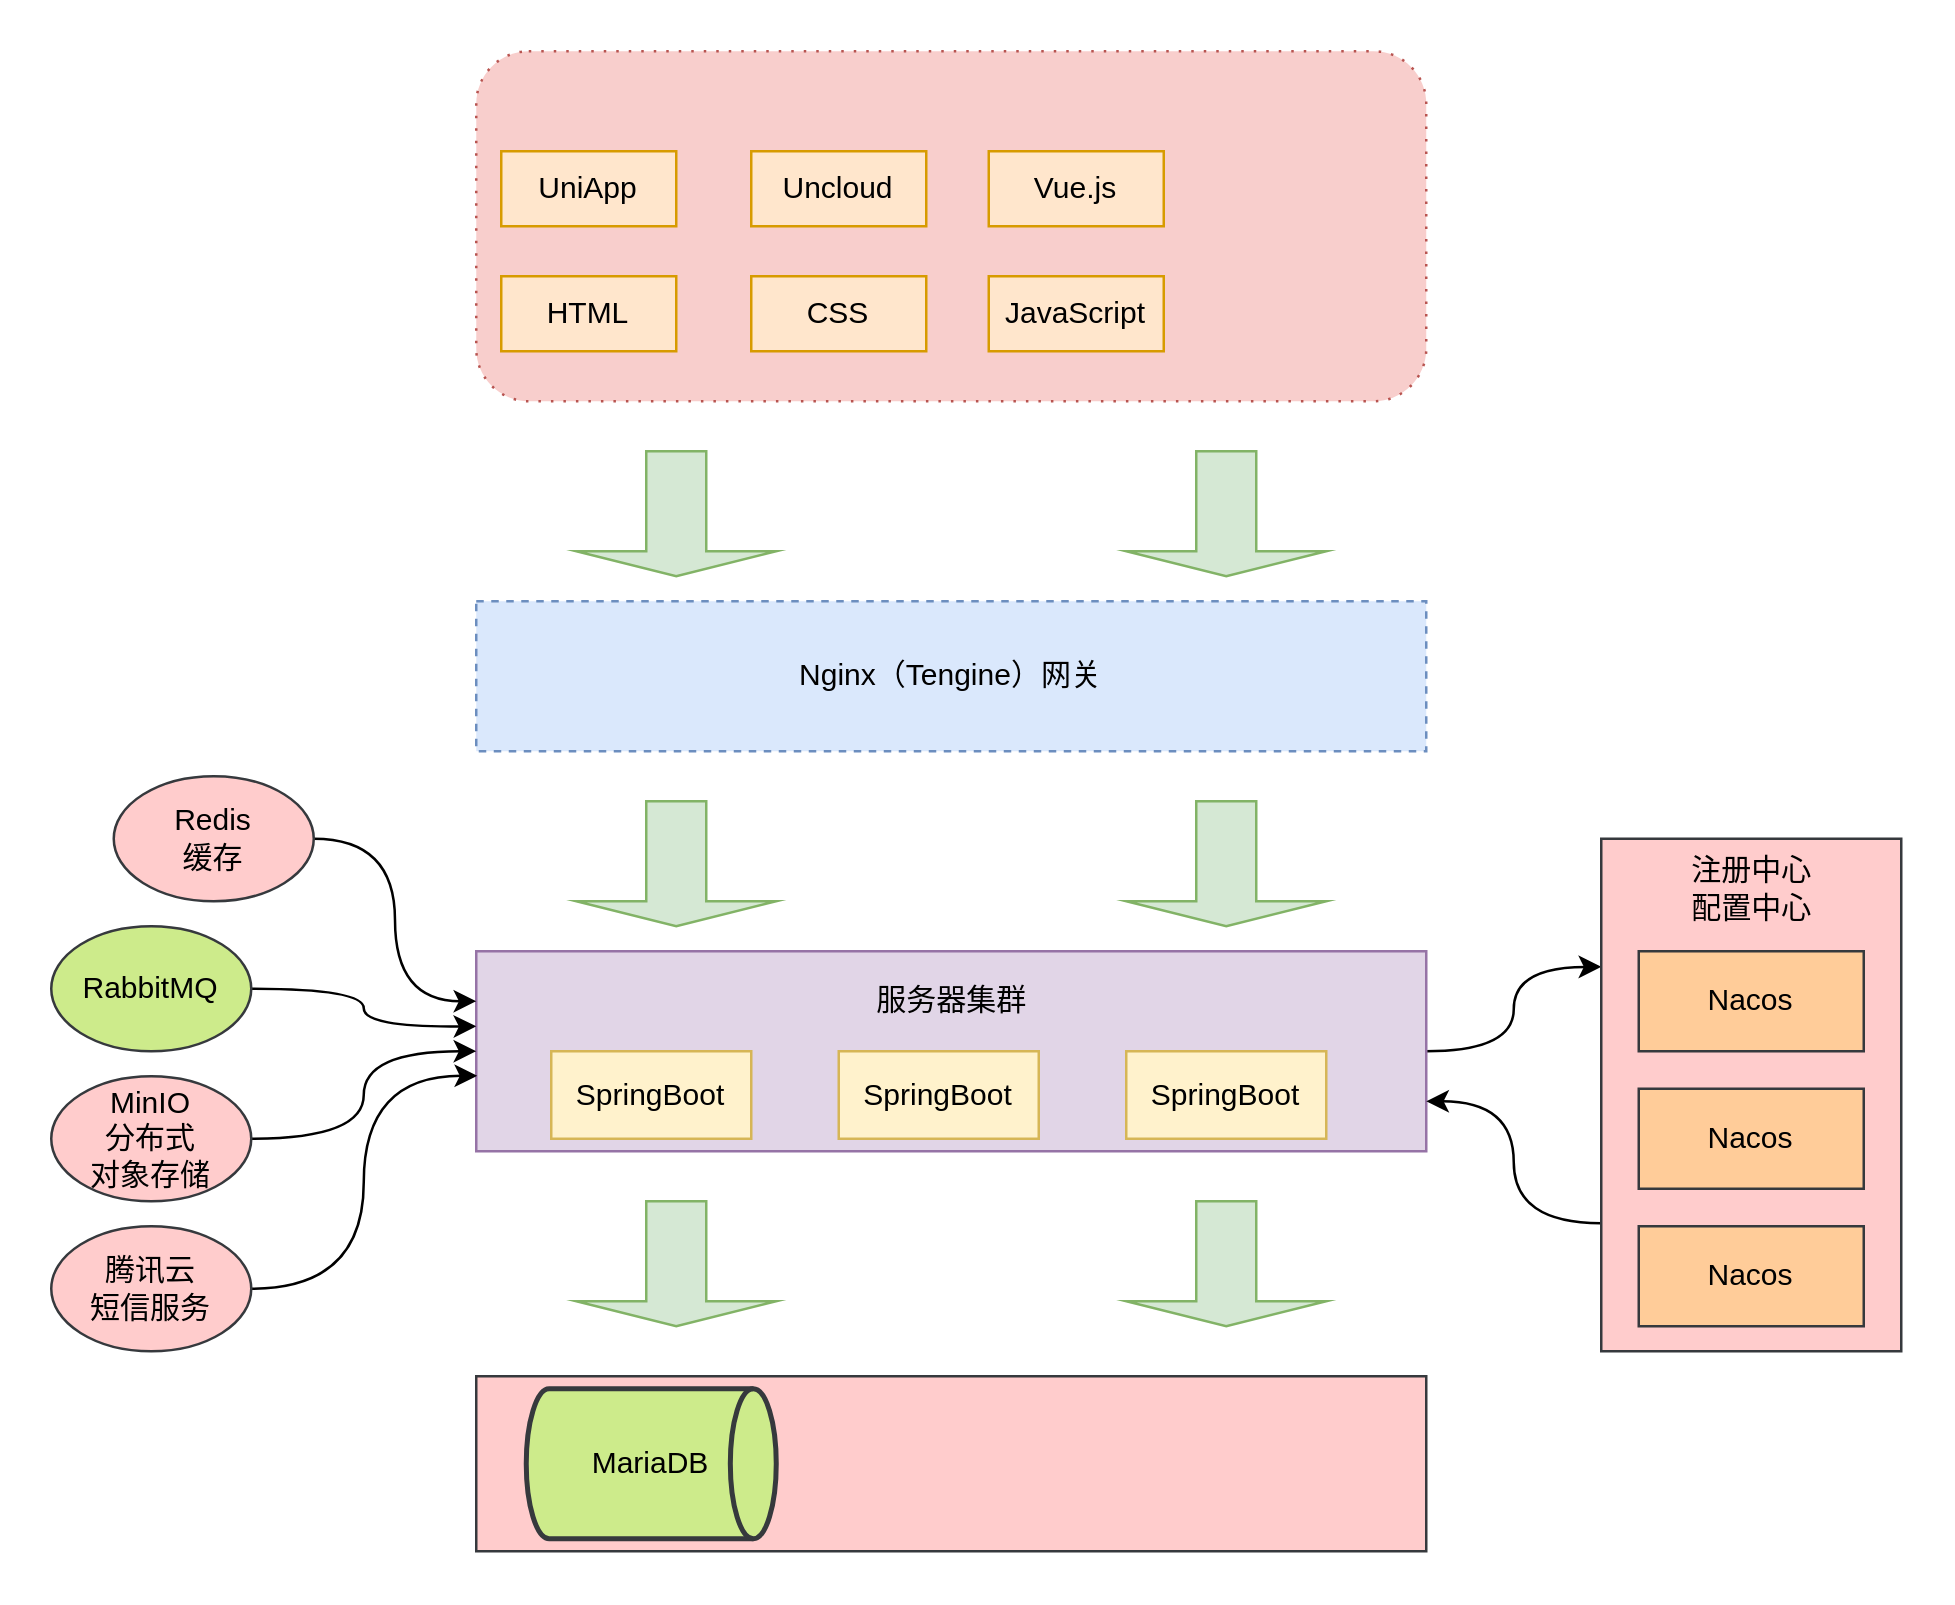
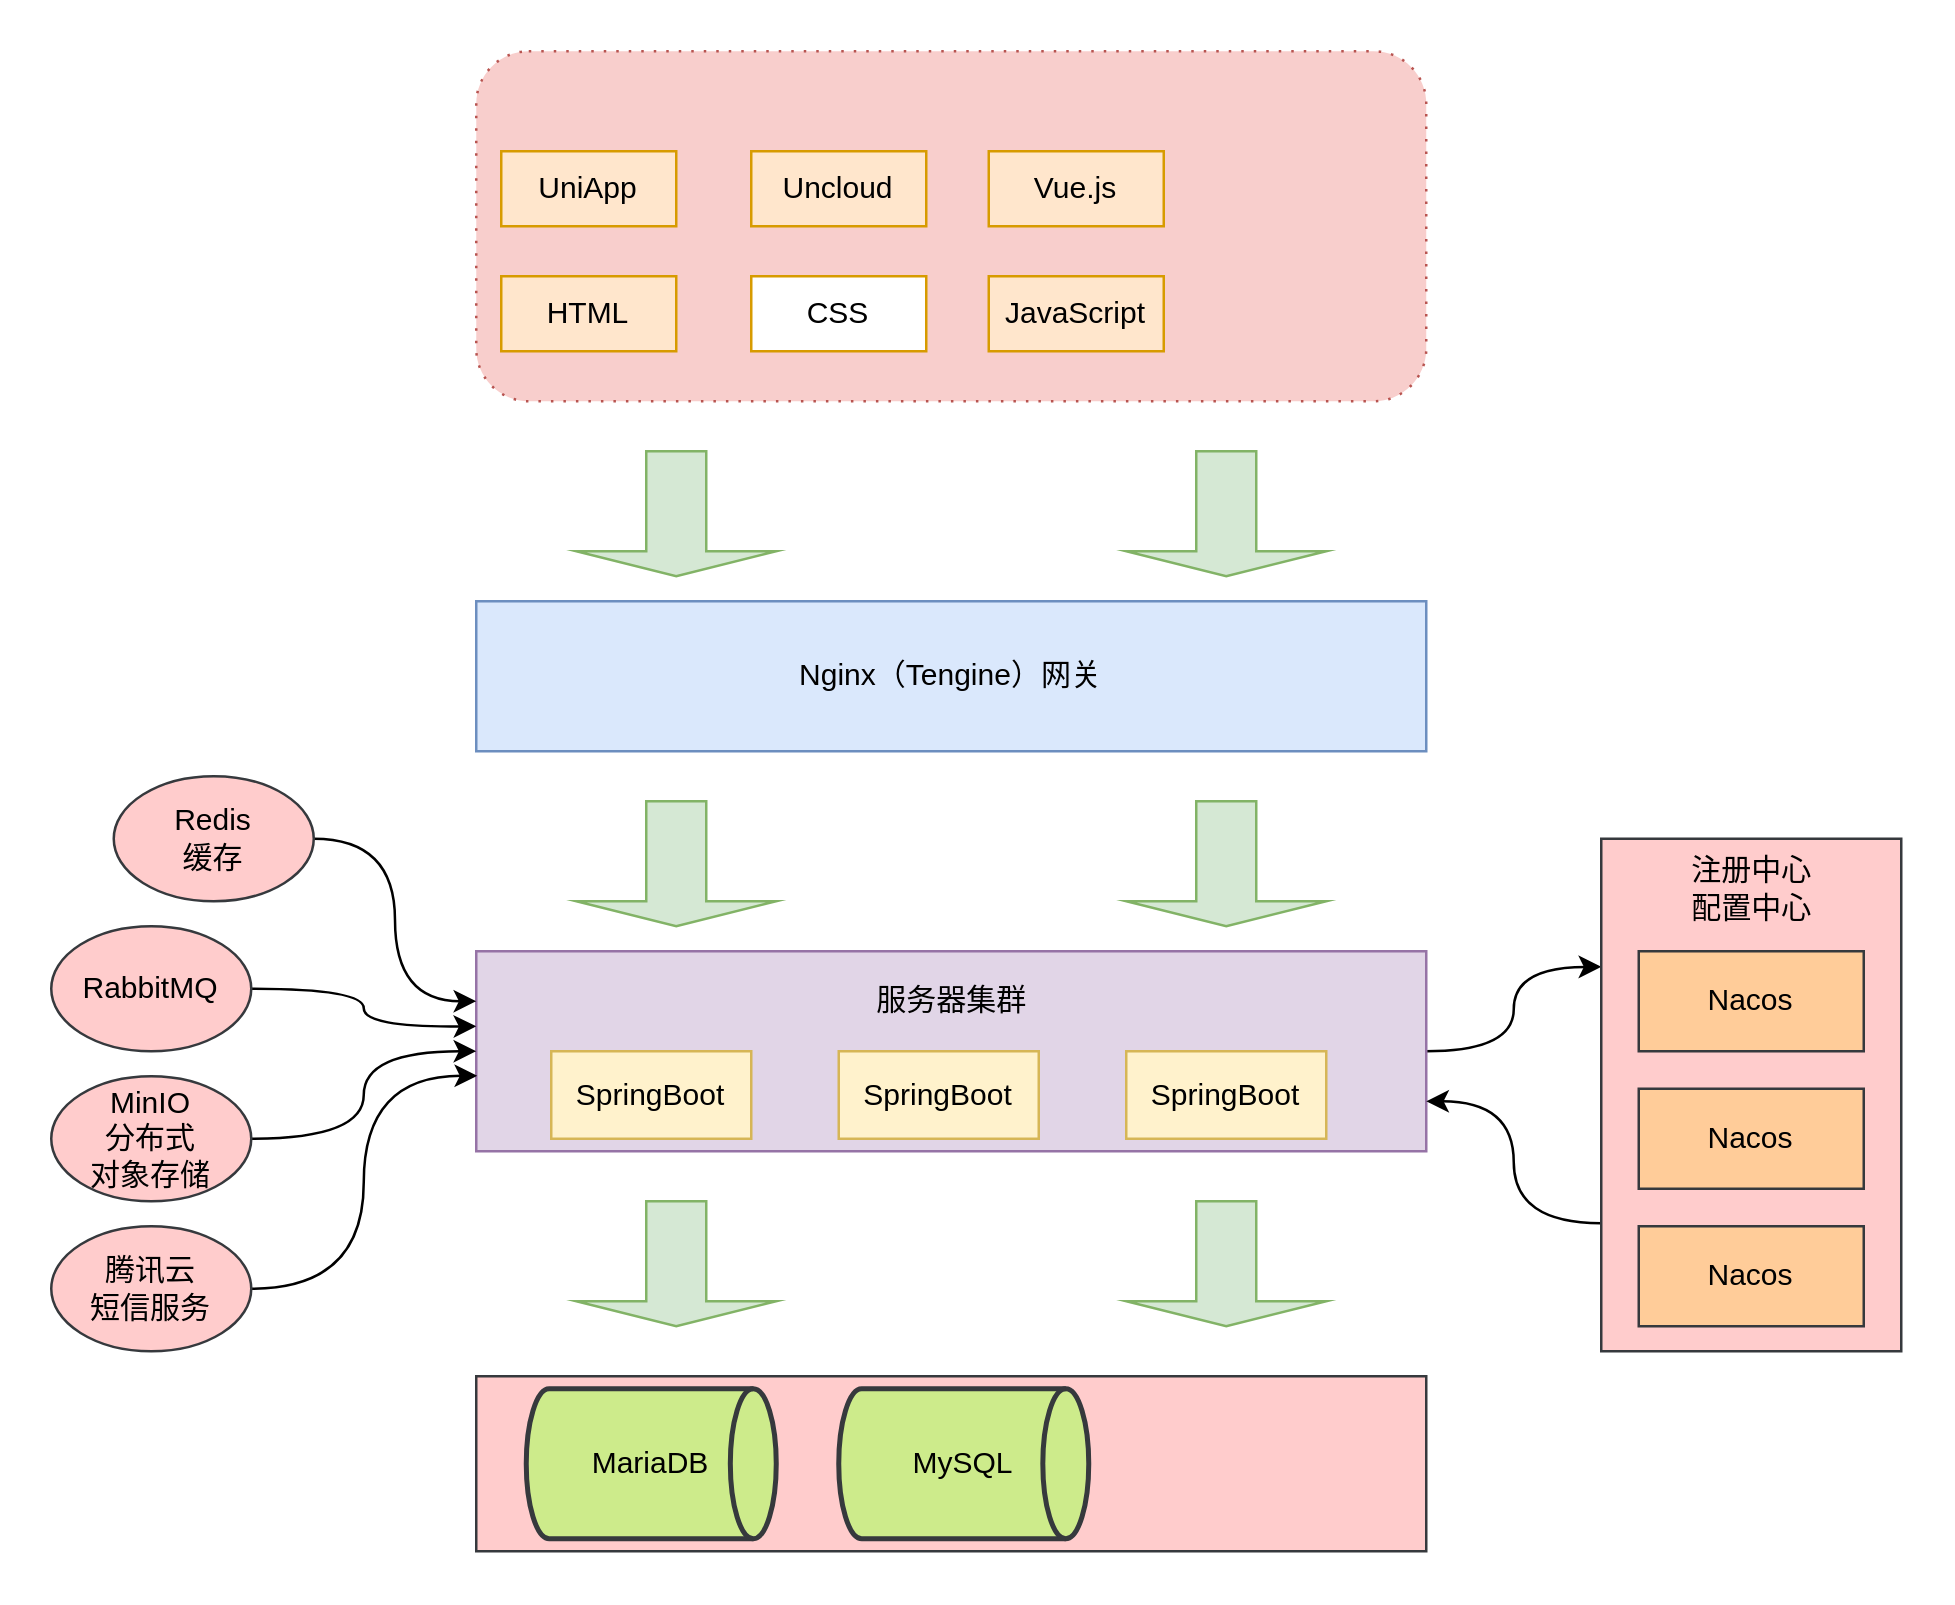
  <mxCell id="0" />
  <mxCell id="1" parent="0" />
  <mxCell id="2" value="" style="shape=ext;rounded=1;html=1;whiteSpace=wrap;dashed=1;dashPattern=1 4;fillColor=#f8cecc;strokeColor=#b85450;" vertex="1" parent="1"><mxGeometry x="190" y="20" width="380" height="140" as="geometry" /></mxCell>
  <mxCell id="3" value="UniApp" style="rounded=0;whiteSpace=wrap;html=1;fillColor=#ffe6cc;strokeColor=#d79b00;" vertex="1" parent="1"><mxGeometry x="200" y="60" width="70" height="30" as="geometry" /></mxCell>
- <mxCell id="4" value="CSS" style="rounded=0;whiteSpace=wrap;html=1;fillColor=#ffe6cc;strokeColor=#d79b00;" vertex="1" parent="1"><mxGeometry x="300" y="110" width="70" height="30" as="geometry" /></mxCell>
+ <mxCell id="4" value="CSS" style="rounded=0;whiteSpace=wrap;html=1;fillColor=#ffffff;strokeColor=#d79b00;" vertex="1" parent="1"><mxGeometry x="300" y="110" width="70" height="30" as="geometry" /></mxCell>
  <mxCell id="5" value="JavaScript" style="rounded=0;whiteSpace=wrap;html=1;fillColor=#ffe6cc;strokeColor=#d79b00;" vertex="1" parent="1"><mxGeometry x="395" y="110" width="70" height="30" as="geometry" /></mxCell>
  <mxCell id="6" value="HTML" style="rounded=0;whiteSpace=wrap;html=1;fillColor=#ffe6cc;strokeColor=#d79b00;" vertex="1" parent="1"><mxGeometry x="200" y="110" width="70" height="30" as="geometry" /></mxCell>
  <mxCell id="7" value="Vue.js" style="rounded=0;whiteSpace=wrap;html=1;fillColor=#ffe6cc;strokeColor=#d79b00;" vertex="1" parent="1"><mxGeometry x="395" y="60" width="70" height="30" as="geometry" /></mxCell>
  <mxCell id="8" value="Uncloud" style="rounded=0;whiteSpace=wrap;html=1;fillColor=#ffe6cc;strokeColor=#d79b00;" vertex="1" parent="1"><mxGeometry x="300" y="60" width="70" height="30" as="geometry" /></mxCell>
  <mxCell id="9" value="" style="shape=singleArrow;direction=south;whiteSpace=wrap;html=1;fillColor=#d5e8d4;strokeColor=#82b366;" vertex="1" parent="1"><mxGeometry x="230" y="180" width="80" height="50" as="geometry" /></mxCell>
  <mxCell id="10" value="" style="shape=singleArrow;direction=south;whiteSpace=wrap;html=1;fillColor=#d5e8d4;strokeColor=#82b366;" vertex="1" parent="1"><mxGeometry x="450" y="180" width="80" height="50" as="geometry" /></mxCell>
- <mxCell id="11" value="Nginx（Tengine）网关" style="rounded=0;whiteSpace=wrap;html=1;fillColor=#dae8fc;strokeColor=#6c8ebf;dashed=1;" vertex="1" parent="1"><mxGeometry x="190" y="240" width="380" height="60" as="geometry" /></mxCell>
+ <mxCell id="11" value="Nginx（Tengine）网关" style="rounded=0;whiteSpace=wrap;html=1;fillColor=#dae8fc;strokeColor=#6c8ebf;" vertex="1" parent="1"><mxGeometry x="190" y="240" width="380" height="60" as="geometry" /></mxCell>
  <mxCell id="12" style="edgeStyle=orthogonalEdgeStyle;curved=1;rounded=1;orthogonalLoop=1;jettySize=auto;html=1;entryX=0;entryY=0.25;entryDx=0;entryDy=0;" edge="1" parent="1" source="13" target="31"><mxGeometry relative="1" as="geometry" /></mxCell>
  <mxCell id="13" value="" style="rounded=0;whiteSpace=wrap;html=1;fillColor=#e1d5e7;strokeColor=#9673a6;" vertex="1" parent="1"><mxGeometry x="190" y="380" width="380" height="80" as="geometry" /></mxCell>
  <mxCell id="14" value="" style="shape=singleArrow;direction=south;whiteSpace=wrap;html=1;fillColor=#d5e8d4;strokeColor=#82b366;" vertex="1" parent="1"><mxGeometry x="230" y="320" width="80" height="50" as="geometry" /></mxCell>
  <mxCell id="15" value="" style="shape=singleArrow;direction=south;whiteSpace=wrap;html=1;fillColor=#d5e8d4;strokeColor=#82b366;" vertex="1" parent="1"><mxGeometry x="450" y="320" width="80" height="50" as="geometry" /></mxCell>
  <mxCell id="16" value="SpringBoot" style="rounded=0;whiteSpace=wrap;html=1;fillColor=#fff2cc;strokeColor=#d6b656;" vertex="1" parent="1"><mxGeometry x="220" y="420" width="80" height="35" as="geometry" /></mxCell>
  <mxCell id="17" value="SpringBoot" style="rounded=0;whiteSpace=wrap;html=1;fillColor=#fff2cc;strokeColor=#d6b656;" vertex="1" parent="1"><mxGeometry x="335" y="420" width="80" height="35" as="geometry" /></mxCell>
  <mxCell id="18" value="SpringBoot" style="rounded=0;whiteSpace=wrap;html=1;fillColor=#fff2cc;strokeColor=#d6b656;" vertex="1" parent="1"><mxGeometry x="450" y="420" width="80" height="35" as="geometry" /></mxCell>
  <mxCell id="19" value="服务器集群" style="text;html=1;align=center;verticalAlign=middle;resizable=0;points=[];autosize=1;" vertex="1" parent="1"><mxGeometry x="340" y="390" width="80" height="20" as="geometry" /></mxCell>
  <mxCell id="20" value="" style="shape=singleArrow;direction=south;whiteSpace=wrap;html=1;fillColor=#d5e8d4;strokeColor=#82b366;" vertex="1" parent="1"><mxGeometry x="230" y="480" width="80" height="50" as="geometry" /></mxCell>
  <mxCell id="21" value="" style="shape=singleArrow;direction=south;whiteSpace=wrap;html=1;fillColor=#d5e8d4;strokeColor=#82b366;" vertex="1" parent="1"><mxGeometry x="450" y="480" width="80" height="50" as="geometry" /></mxCell>
  <mxCell id="22" style="edgeStyle=orthogonalEdgeStyle;curved=1;rounded=1;orthogonalLoop=1;jettySize=auto;html=1;entryX=0;entryY=0.25;entryDx=0;entryDy=0;" edge="1" parent="1" source="23" target="13"><mxGeometry relative="1" as="geometry" /></mxCell>
  <mxCell id="23" value="Redis&lt;br&gt;缓存" style="ellipse;whiteSpace=wrap;html=1;fillColor=#ffcccc;strokeColor=#36393d;" vertex="1" parent="1"><mxGeometry x="45" y="310" width="80" height="50" as="geometry" /></mxCell>
  <mxCell id="24" style="edgeStyle=orthogonalEdgeStyle;curved=1;rounded=1;orthogonalLoop=1;jettySize=auto;html=1;entryX=0.001;entryY=0.623;entryDx=0;entryDy=0;entryPerimeter=0;" edge="1" parent="1" source="25" target="13"><mxGeometry relative="1" as="geometry" /></mxCell>
  <mxCell id="25" value="腾讯云&lt;br&gt;短信服务" style="ellipse;whiteSpace=wrap;html=1;fillColor=#ffcccc;strokeColor=#36393d;" vertex="1" parent="1"><mxGeometry x="20" y="490" width="80" height="50" as="geometry" /></mxCell>
  <mxCell id="26" style="edgeStyle=orthogonalEdgeStyle;curved=1;rounded=1;orthogonalLoop=1;jettySize=auto;html=1;entryX=0;entryY=0.5;entryDx=0;entryDy=0;" edge="1" parent="1" source="27" target="13"><mxGeometry relative="1" as="geometry" /></mxCell>
  <mxCell id="27" value="MinIO&lt;br&gt;分布式&lt;br&gt;对象存储" style="ellipse;whiteSpace=wrap;html=1;fillColor=#ffcccc;strokeColor=#36393d;" vertex="1" parent="1"><mxGeometry x="20" y="430" width="80" height="50" as="geometry" /></mxCell>
  <mxCell id="28" style="edgeStyle=orthogonalEdgeStyle;curved=1;rounded=1;orthogonalLoop=1;jettySize=auto;html=1;" edge="1" parent="1" source="29"><mxGeometry relative="1" as="geometry"><mxPoint x="190" y="410" as="targetPoint" /></mxGeometry></mxCell>
- <mxCell id="29" value="RabbitMQ" style="ellipse;whiteSpace=wrap;html=1;fillColor=#cdeb8b;strokeColor=#36393d;" vertex="1" parent="1"><mxGeometry x="20" y="370" width="80" height="50" as="geometry" /></mxCell>
+ <mxCell id="29" value="RabbitMQ" style="ellipse;whiteSpace=wrap;html=1;fillColor=#ffcccc;strokeColor=#36393d;" vertex="1" parent="1"><mxGeometry x="20" y="370" width="80" height="50" as="geometry" /></mxCell>
  <mxCell id="30" style="edgeStyle=orthogonalEdgeStyle;curved=1;rounded=1;orthogonalLoop=1;jettySize=auto;html=1;exitX=0;exitY=0.75;exitDx=0;exitDy=0;entryX=1;entryY=0.75;entryDx=0;entryDy=0;" edge="1" parent="1" source="31" target="13"><mxGeometry relative="1" as="geometry" /></mxCell>
  <mxCell id="31" value="" style="rounded=0;whiteSpace=wrap;html=1;fillColor=#ffcccc;strokeColor=#36393d;" vertex="1" parent="1"><mxGeometry x="640" y="335" width="120" height="205" as="geometry" /></mxCell>
  <mxCell id="32" value="Nacos" style="rounded=0;whiteSpace=wrap;html=1;fillColor=#ffcc99;strokeColor=#36393d;" vertex="1" parent="1"><mxGeometry x="655" y="380" width="90" height="40" as="geometry" /></mxCell>
  <mxCell id="33" value="&lt;span&gt;Nacos&lt;/span&gt;" style="rounded=0;whiteSpace=wrap;html=1;fillColor=#ffcc99;strokeColor=#36393d;" vertex="1" parent="1"><mxGeometry x="655" y="490" width="90" height="40" as="geometry" /></mxCell>
  <mxCell id="34" value="&lt;span&gt;Nacos&lt;/span&gt;" style="rounded=0;whiteSpace=wrap;html=1;fillColor=#ffcc99;strokeColor=#36393d;" vertex="1" parent="1"><mxGeometry x="655" y="435" width="90" height="40" as="geometry" /></mxCell>
  <mxCell id="35" value="注册中心&lt;br&gt;配置中心" style="text;html=1;align=center;verticalAlign=middle;resizable=0;points=[];autosize=1;" vertex="1" parent="1"><mxGeometry x="670" y="340" width="60" height="30" as="geometry" /></mxCell>
  <mxCell id="36" value="" style="rounded=0;whiteSpace=wrap;html=1;fillColor=#ffcccc;strokeColor=#36393d;" vertex="1" parent="1"><mxGeometry x="190" y="550" width="380" height="70" as="geometry" /></mxCell>
  <mxCell id="37" value="MariaDB" style="strokeWidth=2;html=1;shape=mxgraph.flowchart.direct_data;whiteSpace=wrap;fillColor=#cdeb8b;strokeColor=#36393d;" vertex="1" parent="1"><mxGeometry x="210" y="555" width="100" height="60" as="geometry" /></mxCell>
+ <mxCell id="38" value="MySQL" style="strokeWidth=2;html=1;shape=mxgraph.flowchart.direct_data;whiteSpace=wrap;fillColor=#cdeb8b;strokeColor=#36393d;" vertex="1" parent="1"><mxGeometry x="335" y="555" width="100" height="60" as="geometry" /></mxCell>
